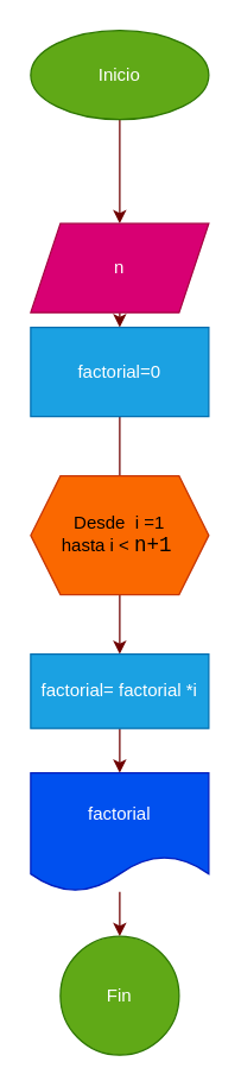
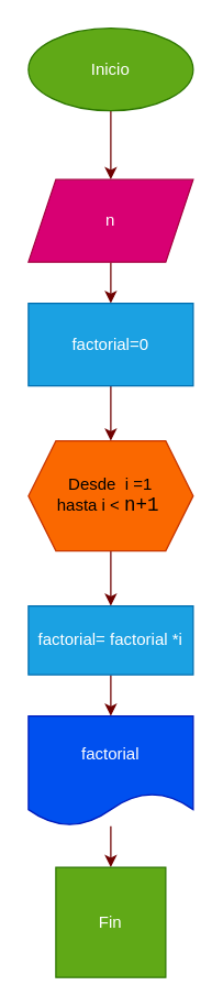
  <mxCell id="0" />
  <mxCell id="1" parent="0" />
  <mxCell id="2" style="edgeStyle=none;html=1;entryX=0.5;entryY=0;entryDx=0;entryDy=0;fillColor=#a20025;strokeColor=#6F0000;" parent="1" source="3" target="5" edge="1"><mxGeometry relative="1" as="geometry"><mxPoint x="80" y="240" as="targetPoint" /><Array as="points"><mxPoint x="80" y="130" /></Array></mxGeometry></mxCell>
  <mxCell id="3" value="Inicio" style="ellipse;whiteSpace=wrap;html=1;fillColor=#60a917;fontColor=#ffffff;strokeColor=#2D7600;" parent="1" vertex="1"><mxGeometry x="20" y="20" width="120" height="60" as="geometry" /></mxCell>
  <mxCell id="4" style="edgeStyle=none;html=1;fillColor=#a20025;strokeColor=#6F0000;" parent="1" source="5" target="7" edge="1"><mxGeometry relative="1" as="geometry" /></mxCell>
- <mxCell id="5" value="n" style="shape=parallelogram;perimeter=parallelogramPerimeter;whiteSpace=wrap;html=1;fixedSize=1;fillColor=#d80073;fontColor=#ffffff;strokeColor=#A50040;" parent="1" vertex="1"><mxGeometry x="20" y="150" width="120" height="60" as="geometry" /></mxCell>
- <mxCell id="6" style="edgeStyle=none;html=1;fillColor=#a20025;strokeColor=#6F0000;endArrow=none;" edge="1" parent="1" source="7" target="9"><mxGeometry relative="1" as="geometry" /></mxCell>
+ <mxCell id="5" value="n" style="shape=parallelogram;perimeter=parallelogramPerimeter;whiteSpace=wrap;html=1;fixedSize=1;fillColor=#d80073;fontColor=#ffffff;strokeColor=#A50040;" parent="1" vertex="1"><mxGeometry x="20" y="130" width="120" height="60" as="geometry" /></mxCell>
+ <mxCell id="6" style="edgeStyle=none;html=1;fillColor=#a20025;strokeColor=#6F0000;" edge="1" parent="1" source="7" target="9"><mxGeometry relative="1" as="geometry" /></mxCell>
  <mxCell id="7" value="factorial=0" style="rounded=0;whiteSpace=wrap;html=1;fillColor=#1ba1e2;fontColor=#ffffff;strokeColor=#006EAF;" parent="1" vertex="1"><mxGeometry x="20" y="220" width="120" height="60" as="geometry" /></mxCell>
  <mxCell id="8" value="" style="edgeStyle=none;html=1;fillColor=#a20025;strokeColor=#6F0000;" edge="1" parent="1" source="9" target="11"><mxGeometry relative="1" as="geometry" /></mxCell>
  <mxCell id="9" value="Desde&amp;nbsp; i =1&lt;br&gt;hasta i &amp;lt;&amp;nbsp;&lt;font face=&quot;Consolas, Courier New, monospace&quot;&gt;&lt;span style=&quot;font-size: 14px;&quot;&gt;n+1&lt;/span&gt;&lt;/font&gt;&lt;span style=&quot;background-color: initial;&quot;&gt;&amp;nbsp;&lt;/span&gt;" style="shape=hexagon;perimeter=hexagonPerimeter2;whiteSpace=wrap;html=1;fixedSize=1;size=20;fillColor=#fa6800;fontColor=#000000;strokeColor=#C73500;" vertex="1" parent="1"><mxGeometry x="20" y="320" width="120" height="80" as="geometry" /></mxCell>
  <mxCell id="10" style="edgeStyle=none;html=1;entryX=0.5;entryY=0;entryDx=0;entryDy=0;fillColor=#a20025;strokeColor=#6F0000;" edge="1" parent="1" source="11" target="13"><mxGeometry relative="1" as="geometry" /></mxCell>
  <mxCell id="11" value="factorial= factorial *i" style="whiteSpace=wrap;html=1;fillColor=#1ba1e2;strokeColor=#006EAF;fontColor=#ffffff;" vertex="1" parent="1"><mxGeometry x="20" y="440" width="120" height="50" as="geometry" /></mxCell>
  <mxCell id="12" value="" style="edgeStyle=none;html=1;fillColor=#a20025;strokeColor=#6F0000;" edge="1" parent="1" source="13" target="14"><mxGeometry relative="1" as="geometry" /></mxCell>
  <mxCell id="13" value="factorial" style="shape=document;whiteSpace=wrap;html=1;boundedLbl=1;fillColor=#0050ef;fontColor=#ffffff;strokeColor=#001DBC;" vertex="1" parent="1"><mxGeometry x="20" y="520" width="120" height="80" as="geometry" /></mxCell>
- <mxCell id="14" value="Fin" style="ellipse;whiteSpace=wrap;html=1;fillColor=#60a917;strokeColor=#2D7600;fontColor=#ffffff;" vertex="1" parent="1"><mxGeometry x="40" y="630" width="80" height="80" as="geometry" /></mxCell>
+ <mxCell id="14" value="Fin" style="whiteSpace=wrap;html=1;fillColor=#60a917;strokeColor=#2D7600;fontColor=#ffffff;rounded=0;" vertex="1" parent="1"><mxGeometry x="40" y="630" width="80" height="80" as="geometry" /></mxCell>
